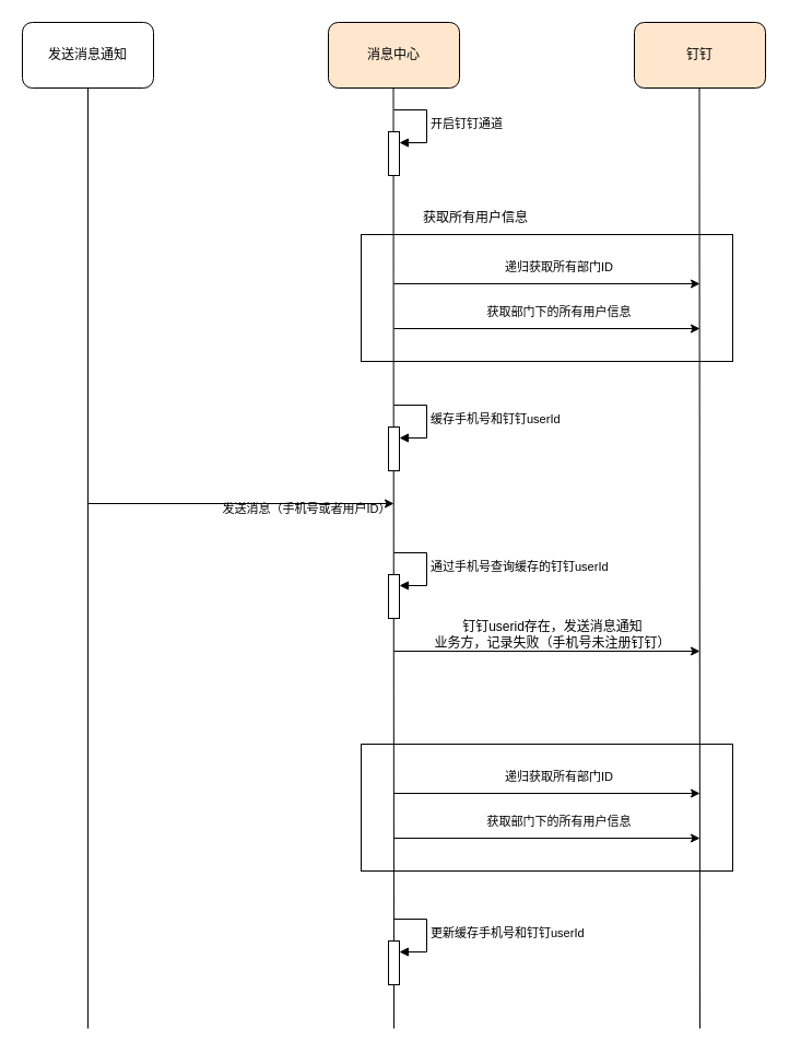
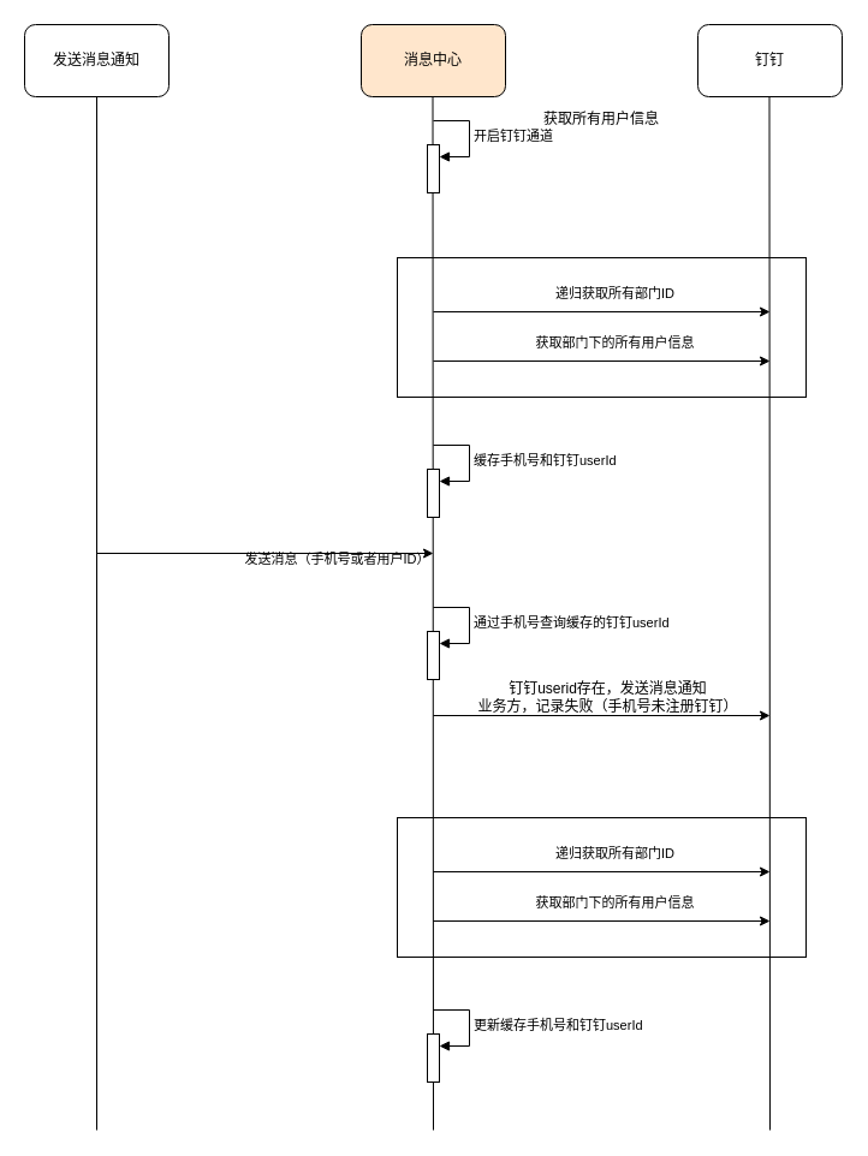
  <mxCell id="0" />
  <mxCell id="1" parent="0" />
  <mxCell id="2" value="" style="rounded=0;whiteSpace=wrap;html=1;" vertex="1" parent="1"><mxGeometry x="330" y="680" width="340" height="116" as="geometry" /></mxCell>
  <mxCell id="3" value="" style="endArrow=classic;html=1;rounded=0;" edge="1" parent="1"><mxGeometry width="50" height="50" relative="1" as="geometry"><mxPoint x="360" y="725" as="sourcePoint" /><mxPoint x="640" y="725" as="targetPoint" /></mxGeometry></mxCell>
  <mxCell id="4" value="&lt;font style=&quot;font-size: 11px;&quot;&gt;递归获取所有部门ID&lt;/font&gt;" style="text;html=1;align=center;verticalAlign=middle;resizable=0;points=[];autosize=1;strokeColor=none;fillColor=none;" vertex="1" parent="1"><mxGeometry x="446" y="695" width="130" height="30" as="geometry" /></mxCell>
  <mxCell id="5" value="" style="endArrow=classic;html=1;rounded=0;" edge="1" parent="1"><mxGeometry width="50" height="50" relative="1" as="geometry"><mxPoint x="360" y="766" as="sourcePoint" /><mxPoint x="640" y="766" as="targetPoint" /></mxGeometry></mxCell>
  <mxCell id="6" value="&lt;font style=&quot;font-size: 11px;&quot;&gt;获取部门下的所有用户信息&lt;/font&gt;" style="text;html=1;align=center;verticalAlign=middle;resizable=0;points=[];autosize=1;strokeColor=none;fillColor=none;" vertex="1" parent="1"><mxGeometry x="426" y="736" width="170" height="30" as="geometry" /></mxCell>
  <mxCell id="7" value="" style="rounded=0;whiteSpace=wrap;html=1;" vertex="1" parent="1"><mxGeometry x="330" y="214" width="340" height="116" as="geometry" /></mxCell>
  <mxCell id="8" value="发送消息通知" style="rounded=1;whiteSpace=wrap;html=1;" vertex="1" parent="1"><mxGeometry x="20" y="20" width="120" height="60" as="geometry" /></mxCell>
  <mxCell id="9" value="消息中心" style="rounded=1;whiteSpace=wrap;html=1;fillColor=#ffe6cc;" vertex="1" parent="1"><mxGeometry x="300" y="20" width="120" height="60" as="geometry" /></mxCell>
- <mxCell id="10" value="钉钉" style="rounded=1;whiteSpace=wrap;html=1;fillColor=#ffe6cc;" vertex="1" parent="1"><mxGeometry x="580" y="20" width="120" height="60" as="geometry" /></mxCell>
+ <mxCell id="10" value="钉钉" style="rounded=1;whiteSpace=wrap;html=1;" vertex="1" parent="1"><mxGeometry x="580" y="20" width="120" height="60" as="geometry" /></mxCell>
  <mxCell id="11" value="" style="endArrow=none;html=1;rounded=0;" edge="1" parent="1"><mxGeometry width="50" height="50" relative="1" as="geometry"><mxPoint x="80" y="940" as="sourcePoint" /><mxPoint x="80" y="80" as="targetPoint" /></mxGeometry></mxCell>
  <mxCell id="12" value="" style="endArrow=none;html=1;rounded=0;" edge="1" parent="1"><mxGeometry width="50" height="50" relative="1" as="geometry"><mxPoint x="360" y="940" as="sourcePoint" /><mxPoint x="359.5" y="80" as="targetPoint" /></mxGeometry></mxCell>
  <mxCell id="13" value="" style="endArrow=none;html=1;rounded=0;" edge="1" parent="1"><mxGeometry width="50" height="50" relative="1" as="geometry"><mxPoint x="640" y="940" as="sourcePoint" /><mxPoint x="639.5" y="80" as="targetPoint" /></mxGeometry></mxCell>
  <mxCell id="14" value="" style="endArrow=classic;html=1;rounded=0;" edge="1" parent="1"><mxGeometry width="50" height="50" relative="1" as="geometry"><mxPoint x="360" y="259" as="sourcePoint" /><mxPoint x="640" y="259" as="targetPoint" /></mxGeometry></mxCell>
  <mxCell id="15" value="" style="html=1;points=[[0,0,0,0,5],[0,1,0,0,-5],[1,0,0,0,5],[1,1,0,0,-5]];perimeter=orthogonalPerimeter;outlineConnect=0;targetShapes=umlLifeline;portConstraint=eastwest;newEdgeStyle={&quot;curved&quot;:0,&quot;rounded&quot;:0};" vertex="1" parent="1"><mxGeometry x="355" y="120" width="10" height="40" as="geometry" /></mxCell>
  <mxCell id="16" value="开启钉钉通道" style="html=1;align=left;spacingLeft=2;endArrow=block;rounded=0;edgeStyle=orthogonalEdgeStyle;curved=0;rounded=0;" edge="1" target="15" parent="1"><mxGeometry relative="1" as="geometry"><mxPoint x="360" y="100" as="sourcePoint" /><Array as="points"><mxPoint x="390" y="130" /></Array></mxGeometry></mxCell>
  <mxCell id="17" value="&lt;font style=&quot;font-size: 11px;&quot;&gt;递归获取所有部门ID&lt;/font&gt;" style="text;html=1;align=center;verticalAlign=middle;resizable=0;points=[];autosize=1;strokeColor=none;fillColor=none;" vertex="1" parent="1"><mxGeometry x="446" y="229" width="130" height="30" as="geometry" /></mxCell>
  <mxCell id="18" value="" style="endArrow=classic;html=1;rounded=0;" edge="1" parent="1"><mxGeometry width="50" height="50" relative="1" as="geometry"><mxPoint x="360" y="300" as="sourcePoint" /><mxPoint x="640" y="300" as="targetPoint" /></mxGeometry></mxCell>
  <mxCell id="19" value="&lt;font style=&quot;font-size: 11px;&quot;&gt;获取部门下的所有用户信息&lt;/font&gt;" style="text;html=1;align=center;verticalAlign=middle;resizable=0;points=[];autosize=1;strokeColor=none;fillColor=none;" vertex="1" parent="1"><mxGeometry x="426" y="270" width="170" height="30" as="geometry" /></mxCell>
  <mxCell id="20" value="" style="html=1;points=[[0,0,0,0,5],[0,1,0,0,-5],[1,0,0,0,5],[1,1,0,0,-5]];perimeter=orthogonalPerimeter;outlineConnect=0;targetShapes=umlLifeline;portConstraint=eastwest;newEdgeStyle={&quot;curved&quot;:0,&quot;rounded&quot;:0};" vertex="1" parent="1"><mxGeometry x="355" y="390" width="10" height="40" as="geometry" /></mxCell>
  <mxCell id="21" value="缓存手机号和钉钉userId" style="html=1;align=left;spacingLeft=2;endArrow=block;rounded=0;edgeStyle=orthogonalEdgeStyle;curved=0;rounded=0;" edge="1" parent="1" target="20"><mxGeometry x="0.012" relative="1" as="geometry"><mxPoint x="360" y="370" as="sourcePoint" /><Array as="points"><mxPoint x="390" y="400" /></Array><mxPoint as="offset" /></mxGeometry></mxCell>
- <mxCell id="22" value="获取所有用户信息" style="text;html=1;strokeColor=none;fillColor=none;align=center;verticalAlign=middle;whiteSpace=wrap;rounded=0;" vertex="1" parent="1"><mxGeometry x="380" y="184" width="110" height="30" as="geometry" /></mxCell>
+ <mxCell id="22" value="获取所有用户信息" style="text;html=1;strokeColor=none;fillColor=none;align=center;verticalAlign=middle;whiteSpace=wrap;rounded=0;" vertex="1" parent="1"><mxGeometry x="445" y="84" width="110" height="30" as="geometry" /></mxCell>
  <mxCell id="23" value="" style="endArrow=classic;html=1;rounded=0;" edge="1" parent="1"><mxGeometry width="50" height="50" relative="1" as="geometry"><mxPoint x="80" y="460" as="sourcePoint" /><mxPoint x="360" y="460" as="targetPoint" /></mxGeometry></mxCell>
  <mxCell id="24" value="&lt;font style=&quot;font-size: 11px;&quot;&gt;发送消息（手机号或者用户ID）&lt;/font&gt;" style="text;html=1;align=center;verticalAlign=middle;resizable=0;points=[];autosize=1;strokeColor=none;fillColor=none;" vertex="1" parent="1"><mxGeometry x="185" y="450" width="190" height="30" as="geometry" /></mxCell>
  <mxCell id="25" value="" style="html=1;points=[[0,0,0,0,5],[0,1,0,0,-5],[1,0,0,0,5],[1,1,0,0,-5]];perimeter=orthogonalPerimeter;outlineConnect=0;targetShapes=umlLifeline;portConstraint=eastwest;newEdgeStyle={&quot;curved&quot;:0,&quot;rounded&quot;:0};" vertex="1" parent="1"><mxGeometry x="355" y="525" width="10" height="40" as="geometry" /></mxCell>
  <mxCell id="26" value="通过手机号查询缓存的钉钉userId" style="html=1;align=left;spacingLeft=2;endArrow=block;rounded=0;edgeStyle=orthogonalEdgeStyle;curved=0;rounded=0;" edge="1" parent="1" target="25"><mxGeometry relative="1" as="geometry"><mxPoint x="360" y="505" as="sourcePoint" /><Array as="points"><mxPoint x="390" y="535" /></Array></mxGeometry></mxCell>
  <mxCell id="27" value="" style="endArrow=classic;html=1;rounded=0;" edge="1" parent="1"><mxGeometry width="50" height="50" relative="1" as="geometry"><mxPoint x="360" y="595" as="sourcePoint" /><mxPoint x="640" y="595" as="targetPoint" /></mxGeometry></mxCell>
  <mxCell id="28" value="&lt;font style=&quot;font-size: 12px;&quot;&gt;钉钉userid存在，发送消息通知&lt;br&gt;业务方，记录失败（手机号未注册钉钉）&lt;br&gt;&lt;/font&gt;" style="text;html=1;align=center;verticalAlign=middle;resizable=0;points=[];autosize=1;strokeColor=none;fillColor=none;" vertex="1" parent="1"><mxGeometry x="385" y="560" width="240" height="40" as="geometry" /></mxCell>
  <mxCell id="29" value="" style="html=1;points=[[0,0,0,0,5],[0,1,0,0,-5],[1,0,0,0,5],[1,1,0,0,-5]];perimeter=orthogonalPerimeter;outlineConnect=0;targetShapes=umlLifeline;portConstraint=eastwest;newEdgeStyle={&quot;curved&quot;:0,&quot;rounded&quot;:0};" vertex="1" parent="1"><mxGeometry x="355" y="860" width="10" height="40" as="geometry" /></mxCell>
  <mxCell id="30" value="更新缓存手机号和钉钉userId" style="html=1;align=left;spacingLeft=2;endArrow=block;rounded=0;edgeStyle=orthogonalEdgeStyle;curved=0;rounded=0;" edge="1" parent="1" target="29"><mxGeometry relative="1" as="geometry"><mxPoint x="360" y="840" as="sourcePoint" /><Array as="points"><mxPoint x="390" y="870" /></Array></mxGeometry></mxCell>
